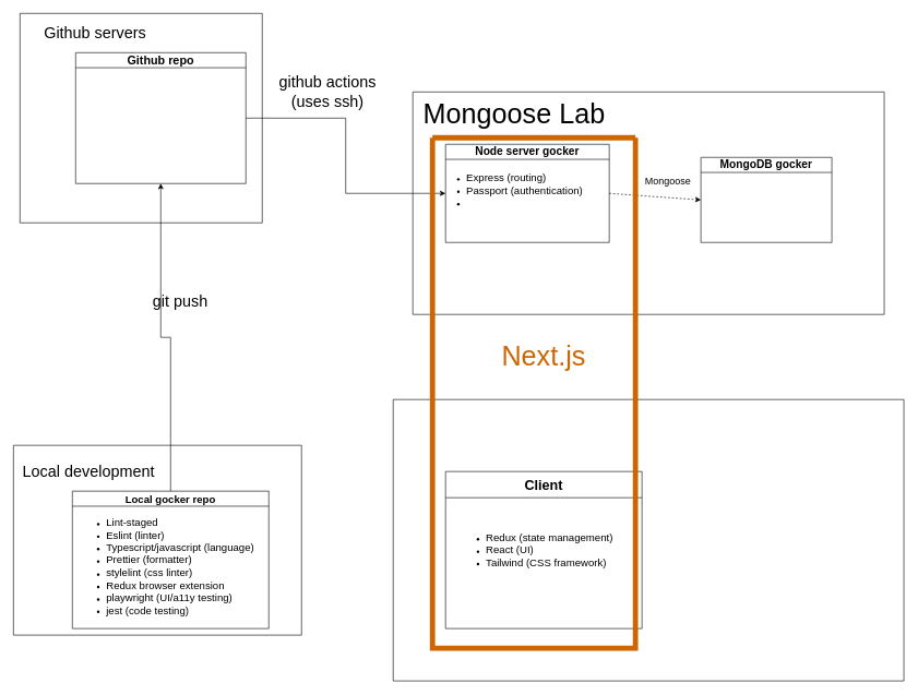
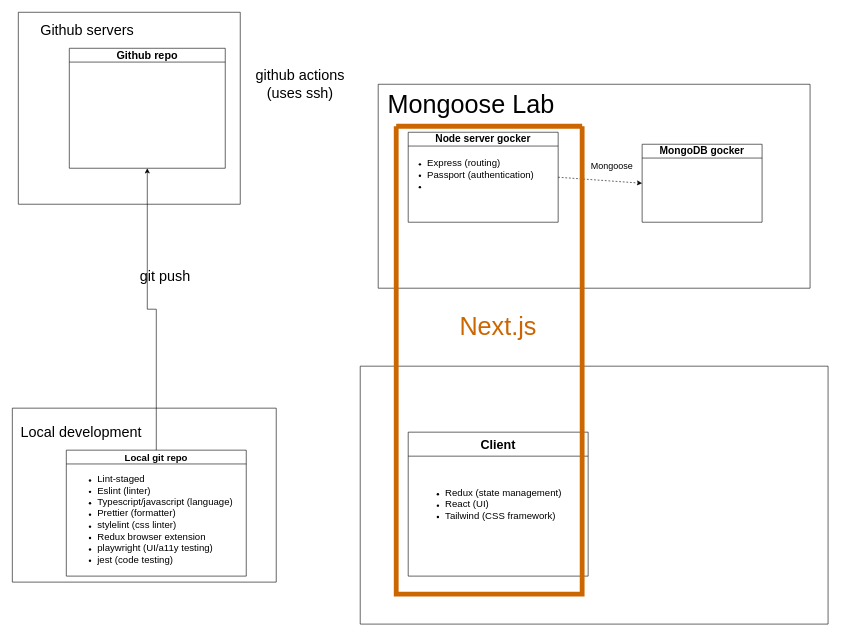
  <mxCell id="0" />
  <mxCell id="1" parent="0" />
  <mxCell id="2" value="&lt;font style=&quot;font-size: 17px;&quot;&gt;Node server gocker&lt;/font&gt;" style="swimlane;whiteSpace=wrap;html=1;startSize=23;" vertex="1" parent="1"><mxGeometry x="680" y="220" width="250" height="150" as="geometry" /></mxCell>
  <mxCell id="3" value="&lt;div&gt;&lt;br&gt;&lt;/div&gt;" style="text;html=1;align=center;verticalAlign=middle;resizable=0;points=[];autosize=1;strokeColor=none;fillColor=none;" vertex="1" parent="2"><mxGeometry x="90" y="45" width="20" height="30" as="geometry" /></mxCell>
  <mxCell id="4" value="&lt;font style=&quot;font-size: 17px;&quot;&gt;MongoDB gocker&lt;/font&gt;" style="swimlane;whiteSpace=wrap;html=1;startSize=23;" vertex="1" parent="1"><mxGeometry x="1070" y="240" width="200" height="130" as="geometry" /></mxCell>
  <mxCell id="5" value="&lt;div&gt;&lt;br&gt;&lt;/div&gt;" style="text;html=1;align=center;verticalAlign=middle;resizable=0;points=[];autosize=1;strokeColor=none;fillColor=none;" vertex="1" parent="4"><mxGeometry x="90" y="45" width="20" height="30" as="geometry" /></mxCell>
  <mxCell id="6" value="" style="endArrow=classic;html=1;rounded=0;exitX=1;exitY=0.5;exitDx=0;exitDy=0;entryX=0;entryY=0.5;entryDx=0;entryDy=0;dashed=1;" edge="1" parent="1" source="2" target="4"><mxGeometry width="50" height="50" relative="1" as="geometry"><mxPoint x="960" y="320" as="sourcePoint" /><mxPoint x="1010" y="270" as="targetPoint" /></mxGeometry></mxCell>
  <mxCell id="7" value="" style="swimlane;startSize=0;" vertex="1" parent="1"><mxGeometry x="630" y="140" width="720" height="340" as="geometry" /></mxCell>
  <mxCell id="8" value="&lt;font style=&quot;font-size: 42px;&quot;&gt;Mongoose Lab&lt;/font&gt;" style="text;html=1;align=center;verticalAlign=middle;whiteSpace=wrap;rounded=0;" vertex="1" parent="7"><mxGeometry x="10" y="10" width="290" height="50" as="geometry" /></mxCell>
  <mxCell id="9" value="&lt;ul style=&quot;&quot;&gt;&lt;li style=&quot;&quot;&gt;&lt;span style=&quot;font-size: 16px;&quot;&gt;Express (routing)&lt;/span&gt;&lt;/li&gt;&lt;li style=&quot;&quot;&gt;&lt;span style=&quot;font-size: 16px;&quot;&gt;Passport (authentication)&lt;/span&gt;&lt;/li&gt;&lt;li style=&quot;&quot;&gt;&lt;span style=&quot;font-size: 16px;&quot;&gt;&lt;br&gt;&lt;/span&gt;&lt;/li&gt;&lt;/ul&gt;" style="text;html=1;align=left;verticalAlign=middle;resizable=0;points=[];autosize=1;strokeColor=none;fillColor=none;" vertex="1" parent="7"><mxGeometry x="40" y="100" width="240" height="100" as="geometry" /></mxCell>
  <mxCell id="10" value="&lt;font style=&quot;font-size: 15px;&quot;&gt;Mongoose&lt;/font&gt;" style="text;html=1;align=center;verticalAlign=middle;whiteSpace=wrap;rounded=0;" vertex="1" parent="7"><mxGeometry x="360" y="120" width="60" height="30" as="geometry" /></mxCell>
  <mxCell id="11" value="" style="swimlane;startSize=0;" vertex="1" parent="1"><mxGeometry x="30" y="20" width="370" height="320" as="geometry" /></mxCell>
  <mxCell id="12" value="&lt;font style=&quot;font-size: 18px;&quot;&gt;Github repo&lt;/font&gt;" style="swimlane;whiteSpace=wrap;html=1;startSize=23;" vertex="1" parent="11"><mxGeometry x="85" y="60" width="260" height="200" as="geometry" /></mxCell>
  <mxCell id="13" value="&lt;font style=&quot;font-size: 24px;&quot;&gt;Github servers&lt;/font&gt;" style="text;html=1;align=center;verticalAlign=middle;whiteSpace=wrap;rounded=0;" vertex="1" parent="11"><mxGeometry x="20" y="10" width="190" height="40" as="geometry" /></mxCell>
  <mxCell id="14" value="" style="swimlane;startSize=0;" vertex="1" parent="1"><mxGeometry x="20" y="680" width="440" height="290" as="geometry" /></mxCell>
  <mxCell id="15" value="&lt;font style=&quot;font-size: 24px;&quot;&gt;Local development&lt;/font&gt;" style="text;html=1;align=center;verticalAlign=middle;whiteSpace=wrap;rounded=0;" vertex="1" parent="14"><mxGeometry x="10" y="20" width="210" height="40" as="geometry" /></mxCell>
- <mxCell id="16" value="&lt;font style=&quot;font-size: 16px;&quot;&gt;Local gocker repo&lt;/font&gt;" style="swimlane;whiteSpace=wrap;html=1;" vertex="1" parent="14"><mxGeometry x="90" y="70" width="300" height="210" as="geometry" /></mxCell>
+ <mxCell id="16" value="&lt;font style=&quot;font-size: 16px;&quot;&gt;Local git repo&lt;/font&gt;" style="swimlane;whiteSpace=wrap;html=1;" vertex="1" parent="14"><mxGeometry x="90" y="70" width="300" height="210" as="geometry" /></mxCell>
  <mxCell id="17" value="&lt;ul style=&quot;&quot;&gt;&lt;li style=&quot;&quot;&gt;&lt;span style=&quot;font-size: 16px;&quot;&gt;Lint-staged&lt;/span&gt;&lt;/li&gt;&lt;li style=&quot;&quot;&gt;&lt;span style=&quot;font-size: 16px;&quot;&gt;Eslint (linter)&lt;/span&gt;&lt;/li&gt;&lt;li style=&quot;&quot;&gt;&lt;span style=&quot;font-size: 16px;&quot;&gt;Typescript/javascript (language)&lt;/span&gt;&lt;/li&gt;&lt;li style=&quot;&quot;&gt;&lt;span style=&quot;font-size: 16px;&quot;&gt;Prettier (formatter)&lt;/span&gt;&lt;/li&gt;&lt;li style=&quot;&quot;&gt;&lt;span style=&quot;font-size: 16px;&quot;&gt;stylelint (css linter)&lt;/span&gt;&lt;/li&gt;&lt;li style=&quot;&quot;&gt;&lt;span style=&quot;font-size: 16px;&quot;&gt;Redux browser extension&lt;/span&gt;&lt;/li&gt;&lt;li style=&quot;&quot;&gt;&lt;span style=&quot;font-size: 16px;&quot;&gt;playwright (UI/a11y testing)&lt;/span&gt;&lt;/li&gt;&lt;li style=&quot;&quot;&gt;&lt;span style=&quot;font-size: 16px;&quot;&gt;jest (code testing)&lt;/span&gt;&lt;/li&gt;&lt;/ul&gt;" style="text;html=1;align=left;verticalAlign=middle;resizable=0;points=[];autosize=1;strokeColor=none;fillColor=none;" vertex="1" parent="16"><mxGeometry x="10" y="20" width="290" height="190" as="geometry" /></mxCell>
  <mxCell id="18" style="edgeStyle=orthogonalEdgeStyle;rounded=0;orthogonalLoop=1;jettySize=auto;html=1;exitX=0.5;exitY=0;exitDx=0;exitDy=0;entryX=0.5;entryY=1;entryDx=0;entryDy=0;" edge="1" parent="1" source="16" target="12"><mxGeometry relative="1" as="geometry" /></mxCell>
  <mxCell id="19" value="&lt;font style=&quot;font-size: 24px;&quot;&gt;git push&lt;/font&gt;" style="text;html=1;align=center;verticalAlign=middle;whiteSpace=wrap;rounded=0;" vertex="1" parent="1"><mxGeometry x="230" y="440" width="90" height="40" as="geometry" /></mxCell>
- <mxCell id="20" style="edgeStyle=orthogonalEdgeStyle;rounded=0;orthogonalLoop=1;jettySize=auto;html=1;exitX=1;exitY=0.5;exitDx=0;exitDy=0;entryX=0;entryY=0.5;entryDx=0;entryDy=0;" edge="1" parent="1" source="12" target="2"><mxGeometry relative="1" as="geometry" /></mxCell>
  <mxCell id="21" value="&lt;font style=&quot;font-size: 24px;&quot;&gt;github actions (uses ssh)&lt;/font&gt;" style="text;html=1;align=center;verticalAlign=middle;whiteSpace=wrap;rounded=0;" vertex="1" parent="1"><mxGeometry x="420" y="120" width="160" height="40" as="geometry" /></mxCell>
  <mxCell id="22" value="" style="swimlane;startSize=0;" vertex="1" parent="1"><mxGeometry x="600" y="610" width="780" height="430" as="geometry" /></mxCell>
  <mxCell id="23" value="&lt;font style=&quot;font-size: 21px;&quot;&gt;Client&lt;/font&gt;" style="swimlane;whiteSpace=wrap;html=1;startSize=40;" vertex="1" parent="22"><mxGeometry x="80" y="110" width="300" height="240" as="geometry" /></mxCell>
  <mxCell id="24" value="&lt;ul style=&quot;&quot;&gt;&lt;li style=&quot;&quot;&gt;&lt;span style=&quot;font-size: 16px;&quot;&gt;Redux (state management)&lt;/span&gt;&lt;/li&gt;&lt;li style=&quot;&quot;&gt;&lt;span style=&quot;font-size: 16px;&quot;&gt;React (UI)&lt;/span&gt;&lt;/li&gt;&lt;li style=&quot;&quot;&gt;&lt;span style=&quot;font-size: 16px;&quot;&gt;Tailwind (CSS framework)&lt;/span&gt;&lt;/li&gt;&lt;/ul&gt;" style="text;html=1;align=left;verticalAlign=middle;resizable=0;points=[];autosize=1;strokeColor=none;fillColor=none;" vertex="1" parent="23"><mxGeometry x="20" y="70" width="260" height="100" as="geometry" /></mxCell>
  <mxCell id="25" value="" style="swimlane;startSize=0;fillColor=#fff2cc;strokeColor=#CC6600;strokeWidth=8;" vertex="1" parent="1"><mxGeometry x="660" y="210" width="310" height="780" as="geometry" /></mxCell>
  <mxCell id="26" value="&lt;span style=&quot;font-size: 42px;&quot;&gt;&lt;font color=&quot;#cc6600&quot;&gt;Next.js&lt;/font&gt;&lt;/span&gt;" style="text;html=1;align=center;verticalAlign=middle;whiteSpace=wrap;rounded=0;" vertex="1" parent="25"><mxGeometry x="25" y="310" width="290" height="50" as="geometry" /></mxCell>
